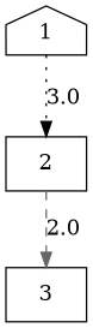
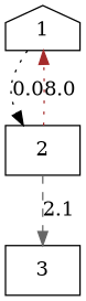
  strict digraph {
    node [shape=box]
    edge [style=dotted]
    n1 [label=1 shape=house]
    n2 [label=2]
    n3 [label=3]
-   n1 -> n2 [color=black label=3.0]
-   n2 -> n3 [color=gray40 label=2.0 style=dashed]
+   n1 -> n2 [color=black label=0.0]
+   n2 -> n1 [color=brown label=8.0]
+   n2 -> n3 [color=gray40 label=2.1 style=dashed]
  }
